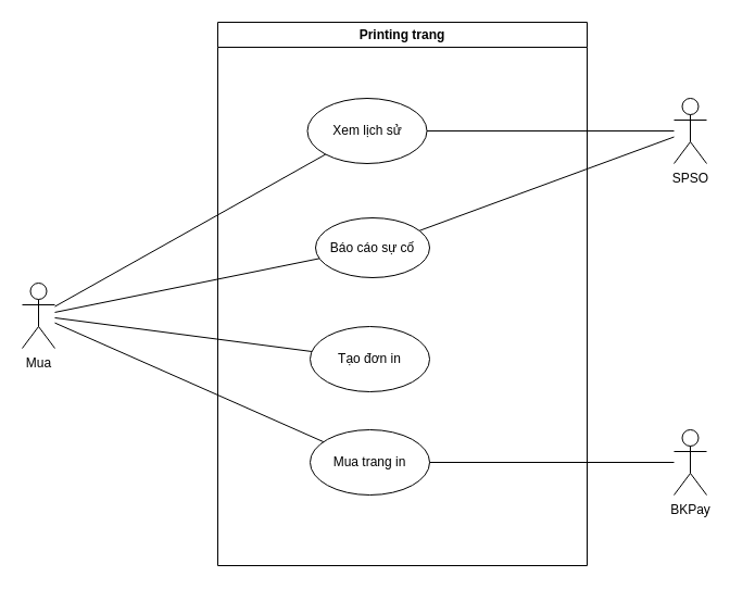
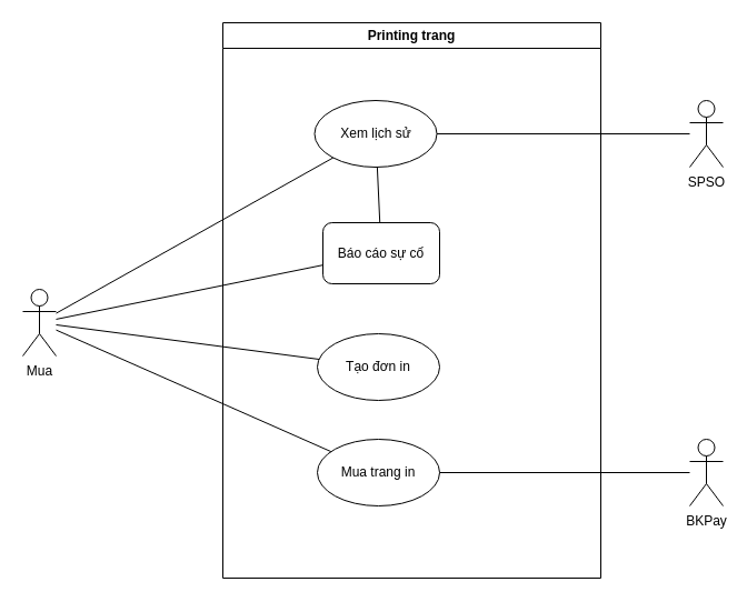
  <mxCell id="0" />
  <mxCell id="1" parent="0" />
  <mxCell id="2" value="Mua" style="shape=umlActor;verticalLabelPosition=bottom;verticalAlign=top;html=1;outlineConnect=0;" parent="1" vertex="1"><mxGeometry x="20" y="260" width="30" height="60" as="geometry" /></mxCell>
  <mxCell id="3" value="Printing trang" style="swimlane;whiteSpace=wrap;html=1;" parent="1" vertex="1"><mxGeometry x="200" y="20" width="340" height="500" as="geometry"><mxRectangle x="250" y="210" width="120" height="30" as="alternateBounds" /></mxGeometry></mxCell>
  <mxCell id="4" value="Tạo đơn in" style="ellipse;whiteSpace=wrap;html=1;" parent="3" vertex="1"><mxGeometry x="85" y="280" width="110" height="60" as="geometry" /></mxCell>
  <mxCell id="5" value="Mua trang in" style="ellipse;whiteSpace=wrap;html=1;" parent="3" vertex="1"><mxGeometry x="85" y="375" width="110" height="60" as="geometry" /></mxCell>
  <mxCell id="6" value="Xem lịch sử" style="ellipse;whiteSpace=wrap;html=1;" parent="3" vertex="1"><mxGeometry x="82.5" y="70" width="110" height="60" as="geometry" /></mxCell>
- <mxCell id="7" value="Báo cáo sự cố" style="ellipse;whiteSpace=wrap;html=1;" parent="3" vertex="1"><mxGeometry x="90" y="180" width="105" height="55" as="geometry" /></mxCell>
+ <mxCell id="7" value="Báo cáo sự cố" style="whiteSpace=wrap;html=1;rounded=1;" parent="3" vertex="1"><mxGeometry x="90" y="180" width="105" height="55" as="geometry" /></mxCell>
  <mxCell id="8" value="SPSO" style="shape=umlActor;verticalLabelPosition=bottom;verticalAlign=top;html=1;outlineConnect=0;" parent="1" vertex="1"><mxGeometry x="620" y="90" width="30" height="60" as="geometry" /></mxCell>
  <mxCell id="9" value="" style="endArrow=none;html=1;rounded=0;" parent="1" source="2" target="6" edge="1"><mxGeometry width="50" height="50" relative="1" as="geometry"><mxPoint x="390" y="340" as="sourcePoint" /><mxPoint x="440" y="290" as="targetPoint" /></mxGeometry></mxCell>
  <mxCell id="10" value="" style="endArrow=none;html=1;rounded=0;" parent="1" source="2" target="4" edge="1"><mxGeometry width="50" height="50" relative="1" as="geometry"><mxPoint x="140" y="298" as="sourcePoint" /><mxPoint x="317" y="155" as="targetPoint" /></mxGeometry></mxCell>
  <mxCell id="11" value="" style="endArrow=none;html=1;rounded=0;" parent="1" source="2" target="5" edge="1"><mxGeometry width="50" height="50" relative="1" as="geometry"><mxPoint x="150" y="308" as="sourcePoint" /><mxPoint x="327" y="165" as="targetPoint" /></mxGeometry></mxCell>
  <mxCell id="12" value="" style="endArrow=none;html=1;rounded=0;" parent="1" source="2" target="7" edge="1"><mxGeometry width="50" height="50" relative="1" as="geometry"><mxPoint x="160" y="318" as="sourcePoint" /><mxPoint x="337" y="175" as="targetPoint" /></mxGeometry></mxCell>
  <mxCell id="13" value="" style="endArrow=none;html=1;rounded=0;" parent="1" source="6" target="8" edge="1"><mxGeometry width="50" height="50" relative="1" as="geometry"><mxPoint x="170" y="328" as="sourcePoint" /><mxPoint x="347" y="185" as="targetPoint" /></mxGeometry></mxCell>
- <mxCell id="14" value="" style="endArrow=none;html=1;rounded=0;" parent="1" source="7" target="8" edge="1"><mxGeometry width="50" height="50" relative="1" as="geometry"><mxPoint x="180" y="338" as="sourcePoint" /><mxPoint x="357" y="195" as="targetPoint" /></mxGeometry></mxCell>
+ <mxCell id="14" value="" style="endArrow=none;html=1;rounded=0;" parent="1" source="7" target="6" edge="1"><mxGeometry width="50" height="50" relative="1" as="geometry"><mxPoint x="180" y="338" as="sourcePoint" /><mxPoint x="357" y="195" as="targetPoint" /></mxGeometry></mxCell>
  <mxCell id="15" value="BKPay" style="shape=umlActor;verticalLabelPosition=bottom;verticalAlign=top;html=1;outlineConnect=0;" parent="1" vertex="1"><mxGeometry x="620" y="395" width="30" height="60" as="geometry" /></mxCell>
  <mxCell id="16" value="" style="endArrow=none;html=1;rounded=0;" parent="1" source="5" target="15" edge="1"><mxGeometry width="50" height="50" relative="1" as="geometry"><mxPoint x="399" y="353" as="sourcePoint" /><mxPoint x="590" y="406" as="targetPoint" /></mxGeometry></mxCell>
